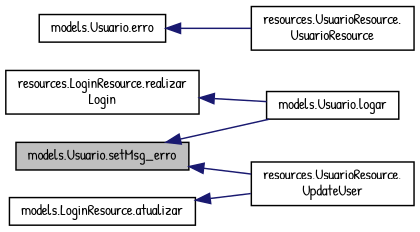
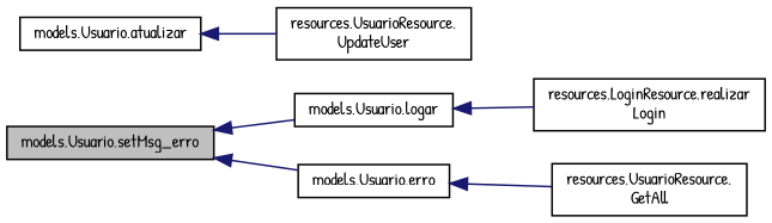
  digraph {
    fontname="Patrick Hand"
    rankdir=LR
    node [color=black fillcolor=white fontname="Patrick Hand" fontsize=10 shape=record style=filled]
    edge [color=midnightblue dir=back fontname="Patrick Hand" fontsize=10 labelfontname=Helvetica labelfontsize=10 style=solid]
    n1 [fillcolor=grey75 fontcolor=black height=0.2 label="models.Usuario.setMsg_erro" width=0.4]
    n2 [height=0.2 label="models.Usuario.logar" width=0.4]
    n3 [height=0.2 label="models.Usuario.erro" width=0.4]
    n4 [height=0.2 label="resources.LoginResource.realizar\lLogin" width=0.4]
-   n5 [height=0.2 label="models.LoginResource.atualizar" width=0.4]
+   n5 [height=0.2 label="models.Usuario.atualizar" width=0.4]
    n6 [height=0.2 label="resources.UsuarioResource.\lUpdateUser" width=0.4]
-   n7 [height=0.2 label="resources.UsuarioResource.\lUsuarioResource" width=0.4]
+   n7 [height=0.2 label="resources.UsuarioResource.\lGetAll" width=0.4]
    n1 -> n2
-   n1 -> n6
-   n4 -> n2
+   n1 -> n3
+   n2 -> n4
    n3 -> n7
    n5 -> n6
  }
